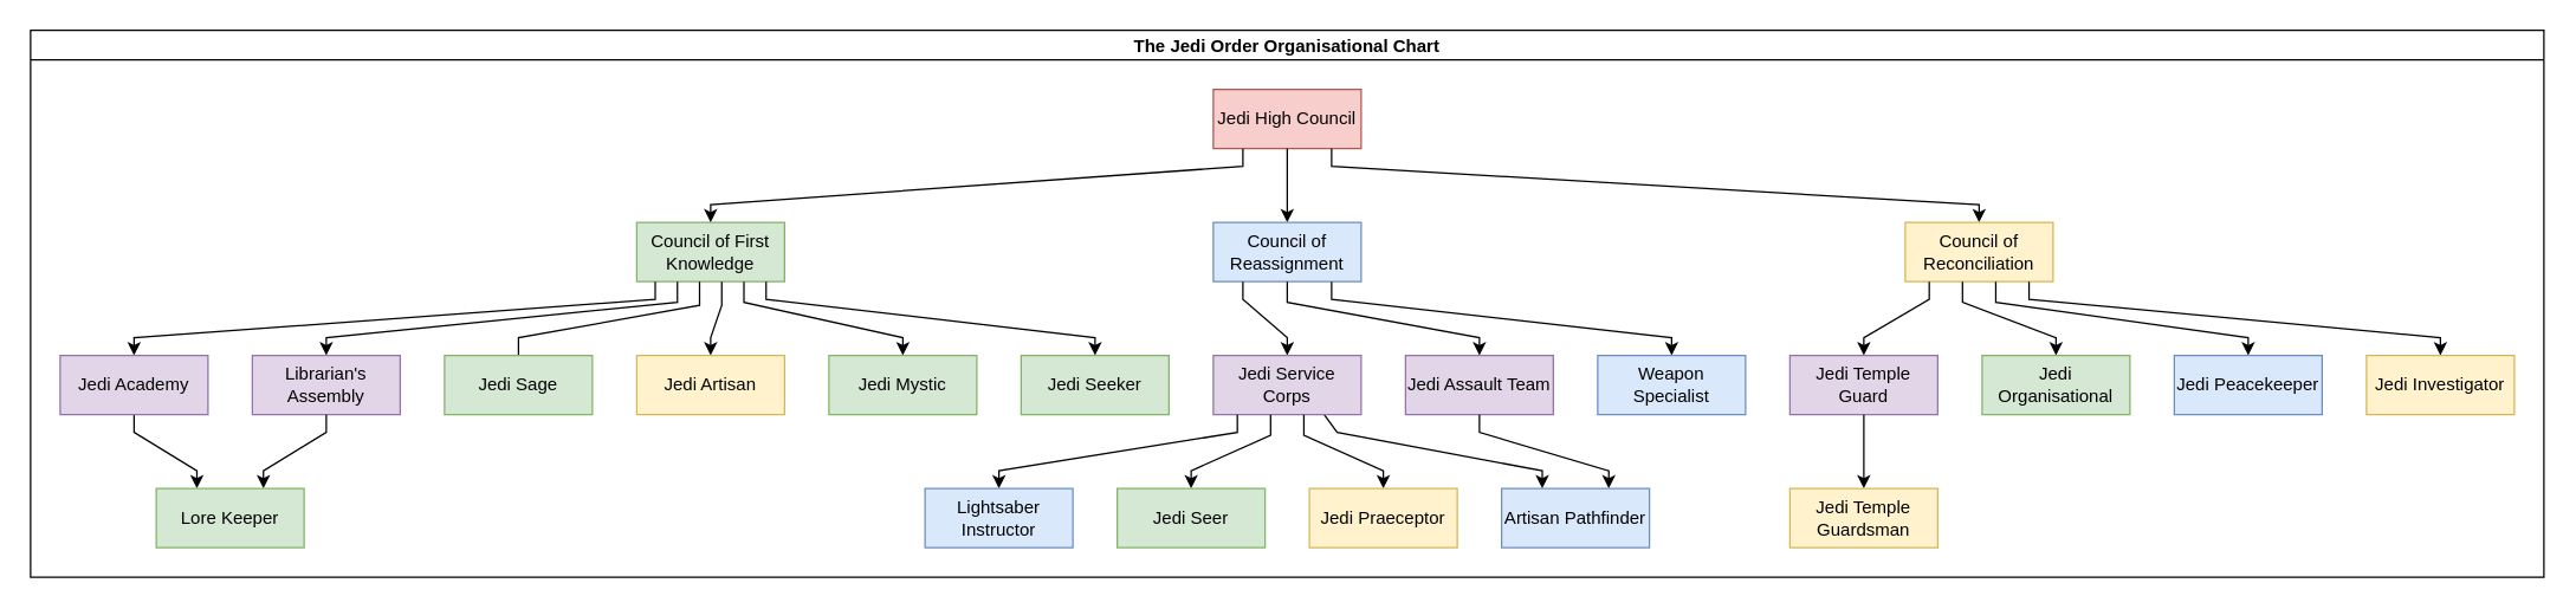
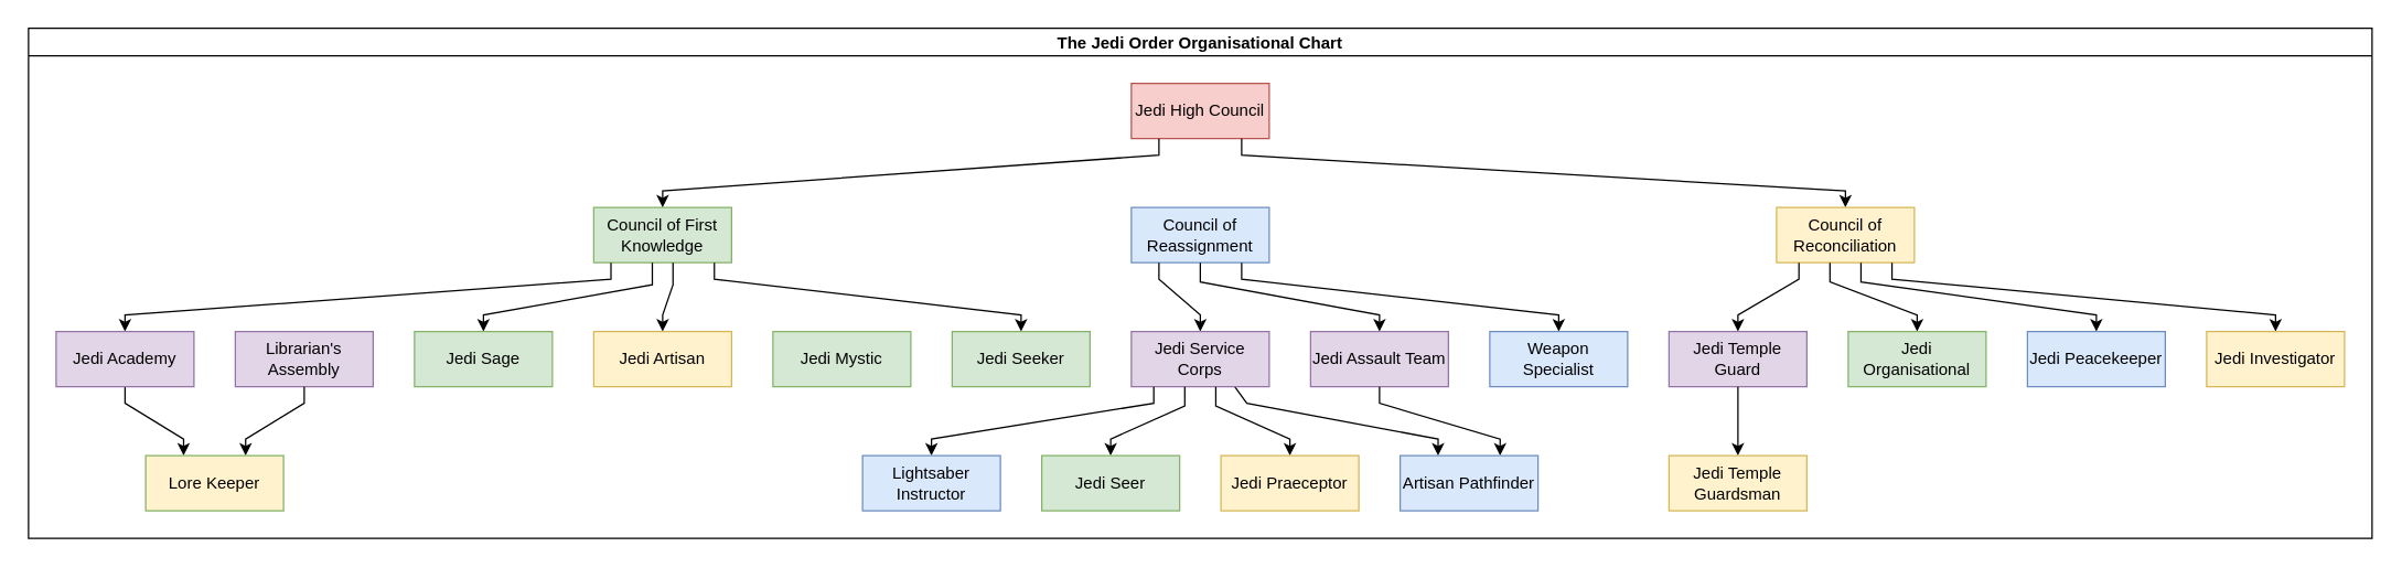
  <mxCell id="0" />
  <mxCell id="1" parent="0" />
  <mxCell id="2" value="The Jedi Order Organisational Chart" style="swimlane;startSize=20;horizontal=1;childLayout=flowLayout;flowOrientation=north;resizable=0;interRankCellSpacing=50;containerType=tree;" parent="1" vertex="1"><mxGeometry x="20" y="20" width="1700" height="370" as="geometry" /></mxCell>
  <mxCell id="3" value="Jedi High Council" style="whiteSpace=wrap;html=1;fillColor=#f8cecc;strokeColor=#b85450;" parent="2" vertex="1"><mxGeometry x="800" y="40" width="100" height="40" as="geometry" /></mxCell>
  <mxCell id="4" value="Council of First Knowledge" style="whiteSpace=wrap;html=1;fillColor=#d5e8d4;strokeColor=#82b366;" parent="2" vertex="1"><mxGeometry x="410" y="130" width="100" height="40" as="geometry" /></mxCell>
  <mxCell id="5" value="" style="html=1;rounded=0;noEdgeStyle=1;orthogonal=1;" parent="2" source="3" target="4" edge="1"><mxGeometry relative="1" as="geometry"><Array as="points"><mxPoint x="820" y="92" /><mxPoint x="460" y="118" /></Array></mxGeometry></mxCell>
- <mxCell id="6" value="" style="edgeStyle=orthogonalEdgeStyle;rounded=0;orthogonalLoop=1;jettySize=auto;html=1;noEdgeStyle=1;orthogonal=1;" parent="2" source="3" target="7" edge="1"><mxGeometry relative="1" as="geometry"><Array as="points"><mxPoint x="850" y="94" /><mxPoint x="850" y="118" /></Array></mxGeometry></mxCell>
  <mxCell id="7" value="Council of Reassignment" style="whiteSpace=wrap;html=1;fillColor=#dae8fc;strokeColor=#6c8ebf;" parent="2" vertex="1"><mxGeometry x="800" y="130" width="100" height="40" as="geometry" /></mxCell>
  <mxCell id="8" value="" style="edgeStyle=orthogonalEdgeStyle;rounded=0;orthogonalLoop=1;jettySize=auto;html=1;noEdgeStyle=1;orthogonal=1;" parent="2" source="3" target="9" edge="1"><mxGeometry relative="1" as="geometry"><Array as="points"><mxPoint x="880" y="92" /><mxPoint x="1318" y="118" /></Array></mxGeometry></mxCell>
  <mxCell id="9" value="Council of Reconciliation" style="whiteSpace=wrap;html=1;fillColor=#fff2cc;strokeColor=#d6b656;" parent="2" vertex="1"><mxGeometry x="1268" y="130" width="100" height="40" as="geometry" /></mxCell>
  <mxCell id="10" value="" style="html=1;rounded=0;noEdgeStyle=1;orthogonal=1;" parent="2" source="4" target="12" edge="1"><mxGeometry relative="1" as="geometry"><mxPoint x="1884" y="3250" as="sourcePoint" /><Array as="points"><mxPoint x="422.5" y="182" /><mxPoint x="70" y="208" /></Array></mxGeometry></mxCell>
  <mxCell id="11" style="edgeStyle=orthogonalEdgeStyle;rounded=0;orthogonalLoop=1;jettySize=auto;html=1;exitX=0.5;exitY=1;exitDx=0;exitDy=0;noEdgeStyle=1;orthogonal=1;" parent="2" source="12" target="23" edge="1"><mxGeometry relative="1" as="geometry"><Array as="points"><mxPoint x="70" y="272" /><mxPoint x="112.5" y="298" /></Array></mxGeometry></mxCell>
  <mxCell id="12" value="Jedi Academy" style="whiteSpace=wrap;html=1;fillColor=#e1d5e7;strokeColor=#9673a6;" parent="2" vertex="1"><mxGeometry x="20" y="220" width="100" height="40" as="geometry" /></mxCell>
- <mxCell id="13" value="" style="html=1;rounded=0;noEdgeStyle=1;orthogonal=1;" parent="2" source="4" target="14" edge="1"><mxGeometry relative="1" as="geometry"><mxPoint x="1844" y="3170" as="sourcePoint" /><Array as="points"><mxPoint x="437.5" y="184" /><mxPoint x="200" y="208" /></Array></mxGeometry></mxCell>
  <mxCell id="14" value="Librarian's Assembly" style="whiteSpace=wrap;html=1;fillColor=#e1d5e7;strokeColor=#9673a6;" parent="2" vertex="1"><mxGeometry x="150" y="220" width="100" height="40" as="geometry" /></mxCell>
  <mxCell id="15" value="" style="edgeStyle=orthogonalEdgeStyle;rounded=0;orthogonalLoop=1;jettySize=auto;html=1;noEdgeStyle=1;orthogonal=1;" parent="2" source="7" target="17" edge="1"><mxGeometry relative="1" as="geometry"><mxPoint x="1834" y="3090" as="sourcePoint" /><Array as="points"><mxPoint x="820" y="182" /><mxPoint x="850" y="208" /></Array></mxGeometry></mxCell>
  <mxCell id="16" style="edgeStyle=orthogonalEdgeStyle;rounded=0;orthogonalLoop=1;jettySize=auto;html=1;exitX=0.75;exitY=1;exitDx=0;exitDy=0;noEdgeStyle=1;orthogonal=1;" parent="2" source="17" target="39" edge="1"><mxGeometry relative="1" as="geometry"><Array as="points"><mxPoint x="883.75" y="272" /><mxPoint x="1022.5" y="298" /></Array></mxGeometry></mxCell>
  <mxCell id="17" value="Jedi Service Corps" style="whiteSpace=wrap;html=1;fillColor=#e1d5e7;strokeColor=#9673a6;" parent="2" vertex="1"><mxGeometry x="800" y="220" width="100" height="40" as="geometry" /></mxCell>
  <mxCell id="18" value="" style="edgeStyle=orthogonalEdgeStyle;rounded=0;orthogonalLoop=1;jettySize=auto;html=1;noEdgeStyle=1;orthogonal=1;" parent="2" source="7" target="19" edge="1"><mxGeometry relative="1" as="geometry"><mxPoint x="1794" y="3010" as="sourcePoint" /><Array as="points"><mxPoint x="850" y="184" /><mxPoint x="980" y="208" /></Array></mxGeometry></mxCell>
  <mxCell id="19" value="Jedi Assault Team" style="whiteSpace=wrap;html=1;fillColor=#e1d5e7;strokeColor=#9673a6;" parent="2" vertex="1"><mxGeometry x="930" y="220" width="100" height="40" as="geometry" /></mxCell>
  <mxCell id="20" value="" style="edgeStyle=orthogonalEdgeStyle;rounded=0;orthogonalLoop=1;jettySize=auto;html=1;noEdgeStyle=1;orthogonal=1;" parent="2" source="9" target="21" edge="1"><mxGeometry relative="1" as="geometry"><mxPoint x="1684" y="2740" as="sourcePoint" /><Array as="points"><mxPoint x="1284.25" y="182" /><mxPoint x="1240" y="208" /></Array></mxGeometry></mxCell>
  <mxCell id="21" value="Jedi Temple Guard" style="whiteSpace=wrap;html=1;fillColor=#e1d5e7;strokeColor=#9673a6;" parent="2" vertex="1"><mxGeometry x="1190" y="220" width="100" height="40" as="geometry" /></mxCell>
  <mxCell id="22" value="" style="html=1;rounded=0;noEdgeStyle=1;orthogonal=1;" parent="2" source="14" target="23" edge="1"><mxGeometry relative="1" as="geometry"><mxPoint x="1488.167" y="2670" as="sourcePoint" /><Array as="points"><mxPoint x="200" y="272" /><mxPoint x="157.5" y="298" /></Array></mxGeometry></mxCell>
- <mxCell id="23" value="Lore Keeper" style="whiteSpace=wrap;html=1;fillColor=#d5e8d4;strokeColor=#82b366;" parent="2" vertex="1"><mxGeometry x="85" y="310" width="100" height="40" as="geometry" /></mxCell>
- <mxCell id="24" value="" style="html=1;rounded=0;noEdgeStyle=1;orthogonal=1;endArrow=none;" parent="2" source="4" target="25" edge="1"><mxGeometry relative="1" as="geometry"><mxPoint x="1569" y="2500" as="sourcePoint" /><Array as="points"><mxPoint x="452.5" y="186" /><mxPoint x="330" y="208" /></Array></mxGeometry></mxCell>
+ <mxCell id="23" value="Lore Keeper" style="whiteSpace=wrap;html=1;fillColor=#fff2cc;strokeColor=#82b366;" parent="2" vertex="1"><mxGeometry x="85" y="310" width="100" height="40" as="geometry" /></mxCell>
+ <mxCell id="24" value="" style="html=1;rounded=0;noEdgeStyle=1;orthogonal=1;" parent="2" source="4" target="25" edge="1"><mxGeometry relative="1" as="geometry"><mxPoint x="1569" y="2500" as="sourcePoint" /><Array as="points"><mxPoint x="452.5" y="186" /><mxPoint x="330" y="208" /></Array></mxGeometry></mxCell>
  <mxCell id="25" value="Jedi Sage" style="whiteSpace=wrap;html=1;fillColor=#d5e8d4;strokeColor=#82b366;" parent="2" vertex="1"><mxGeometry x="280" y="220" width="100" height="40" as="geometry" /></mxCell>
  <mxCell id="26" value="" style="html=1;rounded=0;noEdgeStyle=1;orthogonal=1;" parent="2" source="4" target="27" edge="1"><mxGeometry relative="1" as="geometry"><mxPoint x="1594" y="2420" as="sourcePoint" /><Array as="points"><mxPoint x="467.5" y="186" /><mxPoint x="460" y="208" /></Array></mxGeometry></mxCell>
  <mxCell id="27" value="Jedi Artisan" style="whiteSpace=wrap;html=1;fillColor=#fff2cc;strokeColor=#d6b656;" parent="2" vertex="1"><mxGeometry x="410" y="220" width="100" height="40" as="geometry" /></mxCell>
- <mxCell id="28" value="" style="html=1;rounded=0;noEdgeStyle=1;orthogonal=1;" parent="2" source="4" target="29" edge="1"><mxGeometry relative="1" as="geometry"><mxPoint x="1619.0" y="2340" as="sourcePoint" /><Array as="points"><mxPoint x="482.5" y="184" /><mxPoint x="590" y="208" /></Array></mxGeometry></mxCell>
  <mxCell id="29" value="Jedi Mystic" style="whiteSpace=wrap;html=1;fillColor=#d5e8d4;strokeColor=#82b366;" parent="2" vertex="1"><mxGeometry x="540" y="220" width="100" height="40" as="geometry" /></mxCell>
  <mxCell id="30" value="" style="html=1;rounded=0;noEdgeStyle=1;orthogonal=1;" parent="2" source="4" target="31" edge="1"><mxGeometry relative="1" as="geometry"><mxPoint x="1644.0" y="2260" as="sourcePoint" /><Array as="points"><mxPoint x="497.5" y="182" /><mxPoint x="720" y="208" /></Array></mxGeometry></mxCell>
  <mxCell id="31" value="Jedi Seeker" style="whiteSpace=wrap;html=1;fillColor=#d5e8d4;strokeColor=#82b366;" parent="2" vertex="1"><mxGeometry x="670" y="220" width="100" height="40" as="geometry" /></mxCell>
  <mxCell id="32" value="" style="edgeStyle=orthogonalEdgeStyle;rounded=0;orthogonalLoop=1;jettySize=auto;html=1;noEdgeStyle=1;orthogonal=1;" parent="2" source="17" target="33" edge="1"><mxGeometry relative="1" as="geometry"><mxPoint x="1342.5" y="2240" as="sourcePoint" /><Array as="points"><mxPoint x="816.25" y="272" /><mxPoint x="655" y="298" /></Array></mxGeometry></mxCell>
  <mxCell id="33" value="Lightsaber Instructor" style="whiteSpace=wrap;html=1;fillColor=#dae8fc;strokeColor=#6c8ebf;" parent="2" vertex="1"><mxGeometry x="605" y="310" width="100" height="40" as="geometry" /></mxCell>
  <mxCell id="34" value="" style="edgeStyle=orthogonalEdgeStyle;rounded=0;orthogonalLoop=1;jettySize=auto;html=1;noEdgeStyle=1;orthogonal=1;" parent="2" source="17" target="35" edge="1"><mxGeometry relative="1" as="geometry"><mxPoint x="1302.5" y="2160" as="sourcePoint" /><Array as="points"><mxPoint x="838.75" y="274" /><mxPoint x="785" y="298" /></Array></mxGeometry></mxCell>
  <mxCell id="35" value="Jedi Seer" style="whiteSpace=wrap;html=1;fillColor=#d5e8d4;strokeColor=#82b366;" parent="2" vertex="1"><mxGeometry x="735" y="310" width="100" height="40" as="geometry" /></mxCell>
  <mxCell id="36" value="" style="edgeStyle=orthogonalEdgeStyle;rounded=0;orthogonalLoop=1;jettySize=auto;html=1;noEdgeStyle=1;orthogonal=1;" parent="2" source="17" target="37" edge="1"><mxGeometry relative="1" as="geometry"><mxPoint x="1262.5" y="2080" as="sourcePoint" /><Array as="points"><mxPoint x="861.25" y="274" /><mxPoint x="915" y="298" /></Array></mxGeometry></mxCell>
  <mxCell id="37" value="Jedi Praeceptor" style="whiteSpace=wrap;html=1;fillColor=#fff2cc;strokeColor=#d6b656;" parent="2" vertex="1"><mxGeometry x="865" y="310" width="100" height="40" as="geometry" /></mxCell>
  <mxCell id="38" value="" style="edgeStyle=orthogonalEdgeStyle;rounded=0;orthogonalLoop=1;jettySize=auto;html=1;noEdgeStyle=1;orthogonal=1;" parent="2" source="19" target="39" edge="1"><mxGeometry relative="1" as="geometry"><mxPoint x="1267.5" y="2000" as="sourcePoint" /><Array as="points"><mxPoint x="980" y="272" /><mxPoint x="1067.5" y="298" /></Array></mxGeometry></mxCell>
  <mxCell id="39" value="Artisan Pathfinder" style="whiteSpace=wrap;html=1;fillColor=#dae8fc;strokeColor=#6c8ebf;" parent="2" vertex="1"><mxGeometry x="995" y="310" width="100" height="40" as="geometry" /></mxCell>
  <mxCell id="40" value="" style="edgeStyle=orthogonalEdgeStyle;rounded=0;orthogonalLoop=1;jettySize=auto;html=1;noEdgeStyle=1;orthogonal=1;" parent="2" source="7" target="41" edge="1"><mxGeometry relative="1" as="geometry"><mxPoint x="1205" y="1830" as="sourcePoint" /><Array as="points"><mxPoint x="880" y="182" /><mxPoint x="1110" y="208" /></Array></mxGeometry></mxCell>
  <mxCell id="41" value="Weapon Specialist" style="whiteSpace=wrap;html=1;fillColor=#dae8fc;strokeColor=#6c8ebf;" parent="2" vertex="1"><mxGeometry x="1060" y="220" width="100" height="40" as="geometry" /></mxCell>
  <mxCell id="42" value="" style="edgeStyle=orthogonalEdgeStyle;rounded=0;orthogonalLoop=1;jettySize=auto;html=1;noEdgeStyle=1;orthogonal=1;" parent="2" source="9" target="43" edge="1"><mxGeometry relative="1" as="geometry"><mxPoint x="1260" y="1750" as="sourcePoint" /><Array as="points"><mxPoint x="1306.75" y="184" /><mxPoint x="1370" y="208" /></Array></mxGeometry></mxCell>
  <mxCell id="43" value="Jedi Organisational" style="whiteSpace=wrap;html=1;fillColor=#d5e8d4;strokeColor=#82b366;" parent="2" vertex="1"><mxGeometry x="1320" y="220" width="100" height="40" as="geometry" /></mxCell>
  <mxCell id="44" value="" style="edgeStyle=orthogonalEdgeStyle;rounded=0;orthogonalLoop=1;jettySize=auto;html=1;noEdgeStyle=1;orthogonal=1;" parent="2" source="9" target="45" edge="1"><mxGeometry relative="1" as="geometry"><mxPoint x="1285" y="1670" as="sourcePoint" /><Array as="points"><mxPoint x="1329.25" y="184" /><mxPoint x="1500" y="208" /></Array></mxGeometry></mxCell>
  <mxCell id="45" value="Jedi Peacekeeper" style="whiteSpace=wrap;html=1;fillColor=#dae8fc;strokeColor=#6c8ebf;" parent="2" vertex="1"><mxGeometry x="1450" y="220" width="100" height="40" as="geometry" /></mxCell>
  <mxCell id="46" value="" style="edgeStyle=orthogonalEdgeStyle;rounded=0;orthogonalLoop=1;jettySize=auto;html=1;noEdgeStyle=1;orthogonal=1;" parent="2" source="9" target="47" edge="1"><mxGeometry relative="1" as="geometry"><mxPoint x="1290" y="1550" as="sourcePoint" /><Array as="points"><mxPoint x="1351.75" y="182" /><mxPoint x="1630" y="208" /></Array></mxGeometry></mxCell>
  <mxCell id="47" value="Jedi Investigator" style="whiteSpace=wrap;html=1;fillColor=#fff2cc;strokeColor=#d6b656;" parent="2" vertex="1"><mxGeometry x="1580" y="220" width="100" height="40" as="geometry" /></mxCell>
  <mxCell id="48" value="" style="edgeStyle=orthogonalEdgeStyle;rounded=0;orthogonalLoop=1;jettySize=auto;html=1;noEdgeStyle=1;orthogonal=1;" parent="2" source="21" target="49" edge="1"><mxGeometry relative="1" as="geometry"><mxPoint x="1754.5" y="1560" as="sourcePoint" /><Array as="points"><mxPoint x="1240" y="272" /><mxPoint x="1240" y="298" /></Array></mxGeometry></mxCell>
  <mxCell id="49" value="Jedi Temple Guardsman" style="whiteSpace=wrap;html=1;fillColor=#fff2cc;strokeColor=#d6b656;" parent="2" vertex="1"><mxGeometry x="1190" y="310" width="100" height="40" as="geometry" /></mxCell>
